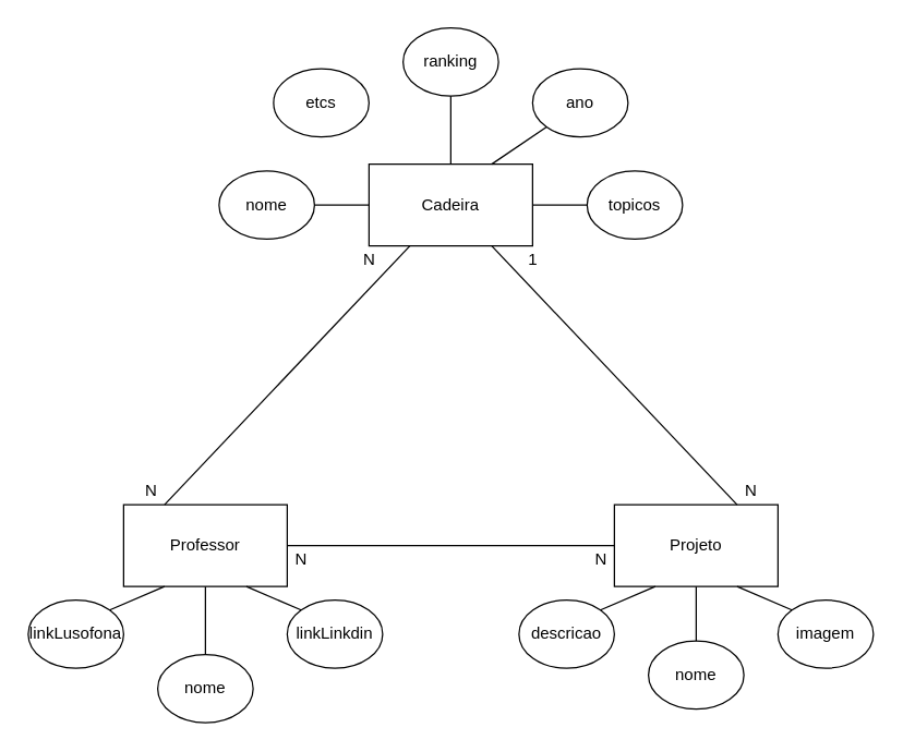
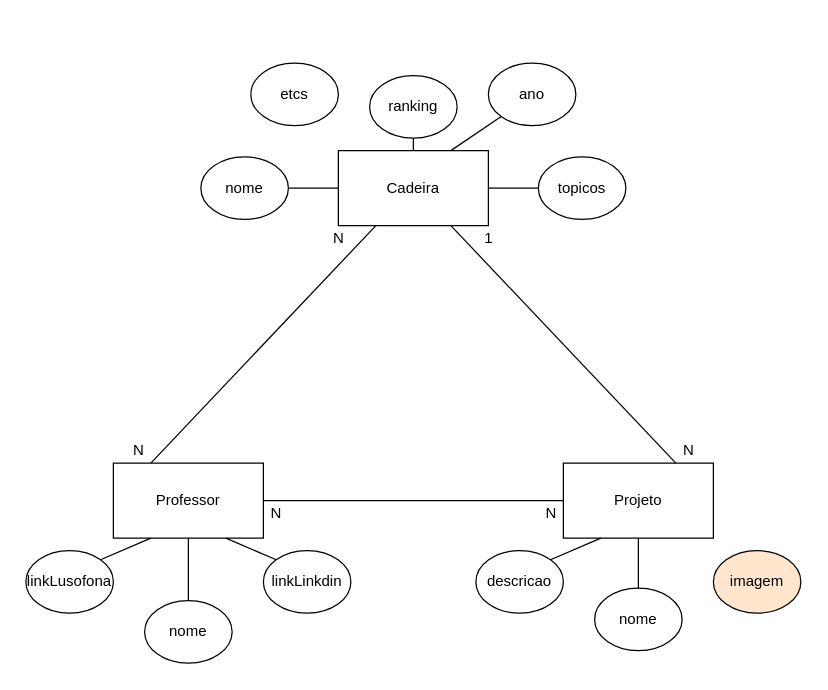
  <mxCell id="0" />
  <mxCell id="1" parent="0" />
  <mxCell id="2" value="Cadeira" style="rounded=0;whiteSpace=wrap;html=1;" vertex="1" parent="1"><mxGeometry x="270" y="120" width="120" height="60" as="geometry" /></mxCell>
  <mxCell id="3" value="Professor" style="rounded=0;whiteSpace=wrap;html=1;" vertex="1" parent="1"><mxGeometry x="90" y="370" width="120" height="60" as="geometry" /></mxCell>
  <mxCell id="4" value="Projeto" style="rounded=0;whiteSpace=wrap;html=1;" vertex="1" parent="1"><mxGeometry x="450" y="370" width="120" height="60" as="geometry" /></mxCell>
  <mxCell id="5" value="" style="endArrow=none;html=1;rounded=0;entryX=0.25;entryY=1;entryDx=0;entryDy=0;exitX=0.25;exitY=0;exitDx=0;exitDy=0;" edge="1" parent="1" source="3" target="2"><mxGeometry width="50" height="50" relative="1" as="geometry"><mxPoint x="320" y="340" as="sourcePoint" /><mxPoint x="370" y="290" as="targetPoint" /></mxGeometry></mxCell>
  <mxCell id="6" value="" style="endArrow=none;html=1;rounded=0;entryX=0.75;entryY=1;entryDx=0;entryDy=0;exitX=0.75;exitY=0;exitDx=0;exitDy=0;" edge="1" parent="1" source="4" target="2"><mxGeometry width="50" height="50" relative="1" as="geometry"><mxPoint x="350" y="240" as="sourcePoint" /><mxPoint x="400" y="190" as="targetPoint" /></mxGeometry></mxCell>
  <mxCell id="7" value="" style="endArrow=none;html=1;rounded=0;exitX=1;exitY=0.5;exitDx=0;exitDy=0;entryX=0;entryY=0.5;entryDx=0;entryDy=0;" edge="1" parent="1" source="3" target="4"><mxGeometry width="50" height="50" relative="1" as="geometry"><mxPoint x="290" y="430" as="sourcePoint" /><mxPoint x="340" y="380" as="targetPoint" /></mxGeometry></mxCell>
  <mxCell id="8" value="N" style="text;html=1;align=center;verticalAlign=middle;resizable=0;points=[];autosize=1;strokeColor=none;fillColor=none;" vertex="1" parent="1"><mxGeometry x="100" y="350" width="20" height="20" as="geometry" /></mxCell>
  <mxCell id="9" value="N" style="text;html=1;align=center;verticalAlign=middle;resizable=0;points=[];autosize=1;strokeColor=none;fillColor=none;" vertex="1" parent="1"><mxGeometry x="260" y="180" width="20" height="20" as="geometry" /></mxCell>
  <mxCell id="10" value="1" style="text;html=1;align=center;verticalAlign=middle;resizable=0;points=[];autosize=1;strokeColor=none;fillColor=none;" vertex="1" parent="1"><mxGeometry x="380" y="180" width="20" height="20" as="geometry" /></mxCell>
  <mxCell id="11" value="N" style="text;html=1;align=center;verticalAlign=middle;resizable=0;points=[];autosize=1;strokeColor=none;fillColor=none;" vertex="1" parent="1"><mxGeometry x="540" y="350" width="20" height="20" as="geometry" /></mxCell>
  <mxCell id="12" value="N" style="text;html=1;align=center;verticalAlign=middle;resizable=0;points=[];autosize=1;strokeColor=none;fillColor=none;" vertex="1" parent="1"><mxGeometry x="210" y="400" width="20" height="20" as="geometry" /></mxCell>
  <mxCell id="13" value="N" style="text;html=1;align=center;verticalAlign=middle;resizable=0;points=[];autosize=1;strokeColor=none;fillColor=none;" vertex="1" parent="1"><mxGeometry x="430" y="400" width="20" height="20" as="geometry" /></mxCell>
  <mxCell id="14" value="nome" style="ellipse;whiteSpace=wrap;html=1;" vertex="1" parent="1"><mxGeometry x="160" y="125" width="70" height="50" as="geometry" /></mxCell>
  <mxCell id="15" value="nome" style="ellipse;whiteSpace=wrap;html=1;" vertex="1" parent="1"><mxGeometry x="115" y="480" width="70" height="50" as="geometry" /></mxCell>
  <mxCell id="16" value="etcs" style="ellipse;whiteSpace=wrap;html=1;" vertex="1" parent="1"><mxGeometry x="200" y="50" width="70" height="50" as="geometry" /></mxCell>
  <mxCell id="17" value="ano" style="ellipse;whiteSpace=wrap;html=1;" vertex="1" parent="1"><mxGeometry x="390" y="50" width="70" height="50" as="geometry" /></mxCell>
  <mxCell id="18" value="nome" style="ellipse;whiteSpace=wrap;html=1;" vertex="1" parent="1"><mxGeometry x="475" y="470" width="70" height="50" as="geometry" /></mxCell>
  <mxCell id="19" value="topicos" style="ellipse;whiteSpace=wrap;html=1;" vertex="1" parent="1"><mxGeometry x="430" y="125" width="70" height="50" as="geometry" /></mxCell>
- <mxCell id="20" value="ranking" style="ellipse;whiteSpace=wrap;html=1;" vertex="1" parent="1"><mxGeometry x="295" y="20" width="70" height="50" as="geometry" /></mxCell>
+ <mxCell id="20" value="ranking" style="ellipse;whiteSpace=wrap;html=1;" vertex="1" parent="1"><mxGeometry x="295" y="60" width="70" height="50" as="geometry" /></mxCell>
  <mxCell id="21" value="linkLusofona" style="ellipse;whiteSpace=wrap;html=1;" vertex="1" parent="1"><mxGeometry x="20" y="440" width="70" height="50" as="geometry" /></mxCell>
  <mxCell id="22" value="linkLinkdin" style="ellipse;whiteSpace=wrap;html=1;" vertex="1" parent="1"><mxGeometry x="210" y="440" width="70" height="50" as="geometry" /></mxCell>
  <mxCell id="23" value="" style="endArrow=none;html=1;rounded=0;entryX=0;entryY=0.5;entryDx=0;entryDy=0;exitX=1;exitY=0.5;exitDx=0;exitDy=0;" edge="1" parent="1" source="14" target="2"><mxGeometry width="50" height="50" relative="1" as="geometry"><mxPoint x="320" y="340" as="sourcePoint" /><mxPoint x="370" y="290" as="targetPoint" /></mxGeometry></mxCell>
  <mxCell id="24" value="" style="endArrow=none;html=1;rounded=0;entryX=1;entryY=0.5;entryDx=0;entryDy=0;exitX=0;exitY=0.5;exitDx=0;exitDy=0;" edge="1" parent="1" source="19" target="2"><mxGeometry width="50" height="50" relative="1" as="geometry"><mxPoint x="240" y="160" as="sourcePoint" /><mxPoint x="280" y="160" as="targetPoint" /></mxGeometry></mxCell>
  <mxCell id="25" value="" style="endArrow=none;html=1;rounded=0;entryX=0;entryY=1;entryDx=0;entryDy=0;exitX=0.75;exitY=0;exitDx=0;exitDy=0;" edge="1" parent="1" source="2" target="17"><mxGeometry width="50" height="50" relative="1" as="geometry"><mxPoint x="250" y="170" as="sourcePoint" /><mxPoint x="290" y="170" as="targetPoint" /></mxGeometry></mxCell>
  <mxCell id="26" value="" style="endArrow=none;html=1;rounded=0;entryX=0.5;entryY=0;entryDx=0;entryDy=0;exitX=0.5;exitY=1;exitDx=0;exitDy=0;" edge="1" parent="1" source="20" target="2"><mxGeometry width="50" height="50" relative="1" as="geometry"><mxPoint x="270" y="190" as="sourcePoint" /><mxPoint x="310" y="190" as="targetPoint" /></mxGeometry></mxCell>
  <mxCell id="27" value="" style="endArrow=none;html=1;rounded=0;entryX=0.25;entryY=1;entryDx=0;entryDy=0;exitX=1;exitY=0;exitDx=0;exitDy=0;" edge="1" parent="1" source="21" target="3"><mxGeometry width="50" height="50" relative="1" as="geometry"><mxPoint x="280" y="200" as="sourcePoint" /><mxPoint x="320" y="200" as="targetPoint" /></mxGeometry></mxCell>
  <mxCell id="28" value="" style="endArrow=none;html=1;rounded=0;entryX=0;entryY=0;entryDx=0;entryDy=0;exitX=0.75;exitY=1;exitDx=0;exitDy=0;" edge="1" parent="1" source="3" target="22"><mxGeometry width="50" height="50" relative="1" as="geometry"><mxPoint x="290" y="210" as="sourcePoint" /><mxPoint x="330" y="210" as="targetPoint" /></mxGeometry></mxCell>
  <mxCell id="29" value="" style="endArrow=none;html=1;rounded=0;entryX=0.5;entryY=0;entryDx=0;entryDy=0;exitX=0.5;exitY=1;exitDx=0;exitDy=0;" edge="1" parent="1" source="3" target="15"><mxGeometry width="50" height="50" relative="1" as="geometry"><mxPoint x="300" y="220" as="sourcePoint" /><mxPoint x="340" y="220" as="targetPoint" /></mxGeometry></mxCell>
  <mxCell id="30" value="" style="endArrow=none;html=1;rounded=0;entryX=0.5;entryY=0;entryDx=0;entryDy=0;exitX=0.5;exitY=1;exitDx=0;exitDy=0;" edge="1" parent="1" source="4" target="18"><mxGeometry width="50" height="50" relative="1" as="geometry"><mxPoint x="310" y="230" as="sourcePoint" /><mxPoint x="350" y="230" as="targetPoint" /></mxGeometry></mxCell>
  <mxCell id="31" value="descricao" style="ellipse;whiteSpace=wrap;html=1;" vertex="1" parent="1"><mxGeometry x="380" y="440" width="70" height="50" as="geometry" /></mxCell>
  <mxCell id="32" value="" style="endArrow=none;html=1;rounded=0;entryX=0.25;entryY=1;entryDx=0;entryDy=0;exitX=1;exitY=0;exitDx=0;exitDy=0;" edge="1" parent="1" source="31" target="4"><mxGeometry width="50" height="50" relative="1" as="geometry"><mxPoint x="360" y="390" as="sourcePoint" /><mxPoint x="410" y="340" as="targetPoint" /></mxGeometry></mxCell>
- <mxCell id="33" value="imagem" style="ellipse;whiteSpace=wrap;html=1;" vertex="1" parent="1"><mxGeometry x="570" y="440" width="70" height="50" as="geometry" /></mxCell>
- <mxCell id="34" value="" style="endArrow=none;html=1;rounded=0;entryX=0;entryY=0;entryDx=0;entryDy=0;exitX=0.75;exitY=1;exitDx=0;exitDy=0;" edge="1" parent="1" source="4" target="33"><mxGeometry width="50" height="50" relative="1" as="geometry"><mxPoint x="320" y="340" as="sourcePoint" /><mxPoint x="370" y="290" as="targetPoint" /></mxGeometry></mxCell>
+ <mxCell id="33" value="imagem" style="ellipse;whiteSpace=wrap;html=1;fillColor=#ffe6cc;" vertex="1" parent="1"><mxGeometry x="570" y="440" width="70" height="50" as="geometry" /></mxCell>
